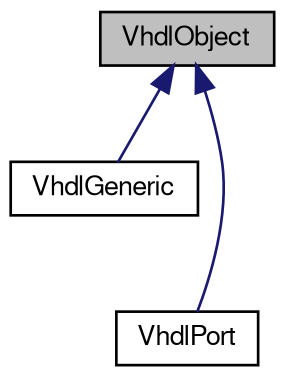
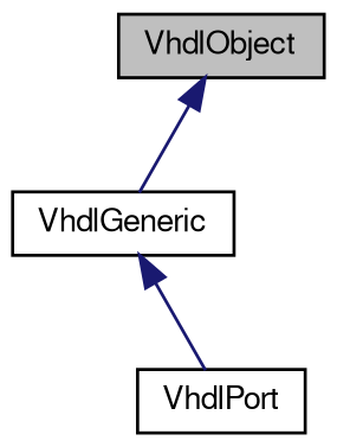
  digraph {
    node [color=black fontname=FreeSans fontsize=10 shape=record]
    edge [color=midnightblue dir=back fontname=FreeSans fontsize=10 labelfontname=FreeSans labelfontsize=10 style=solid]
    n1 [fillcolor=grey75 fontcolor=black height=0.2 label=VhdlObject style=filled width=0.4]
    n2 [height=0.2 label=VhdlGeneric width=0.4]
    n3 [height=0.2 label=VhdlPort width=0.4]
    n1 -> n2
-   n1 -> n3
+   n2 -> n3
  }
